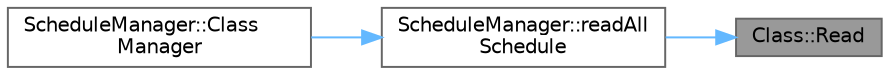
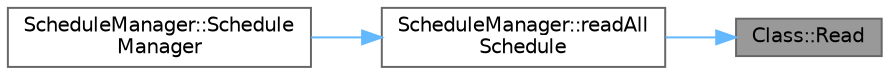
  digraph {
    rankdir=RL
    node [color=grey40 fillcolor=white fontname=Helvetica fontsize=10 shape=box style=filled]
    edge [color=steelblue1 dir=back fontname=Helvetica fontsize=10 labelfontname=Helvetica labelfontsize=10 style=solid]
    n1 [color=gray40 fillcolor=grey60 fontcolor=black height=0.2 label="Class::Read" width=0.4]
    n2 [height=0.2 label="ScheduleManager::readAll\lSchedule" width=0.4]
-   n3 [height=0.2 label="ScheduleManager::Class\lManager" width=0.4]
+   n3 [height=0.2 label="ScheduleManager::Schedule\lManager" width=0.4]
    n1 -> n2
    n2 -> n3
  }
